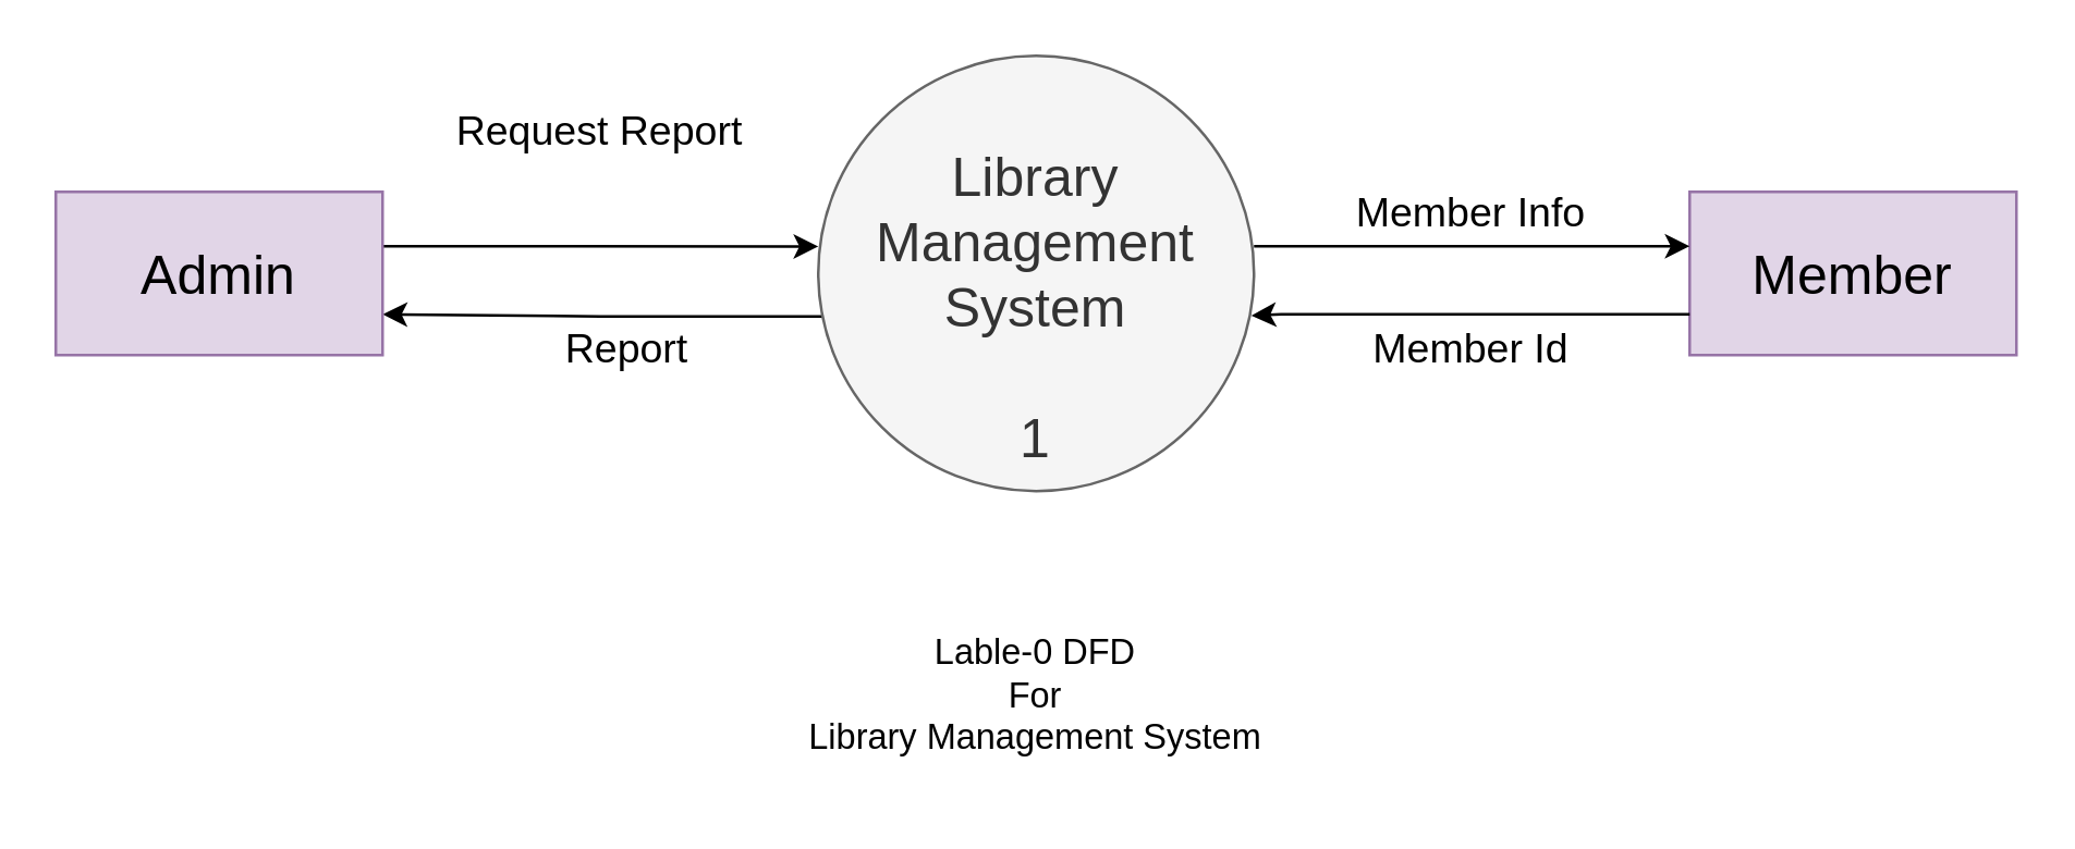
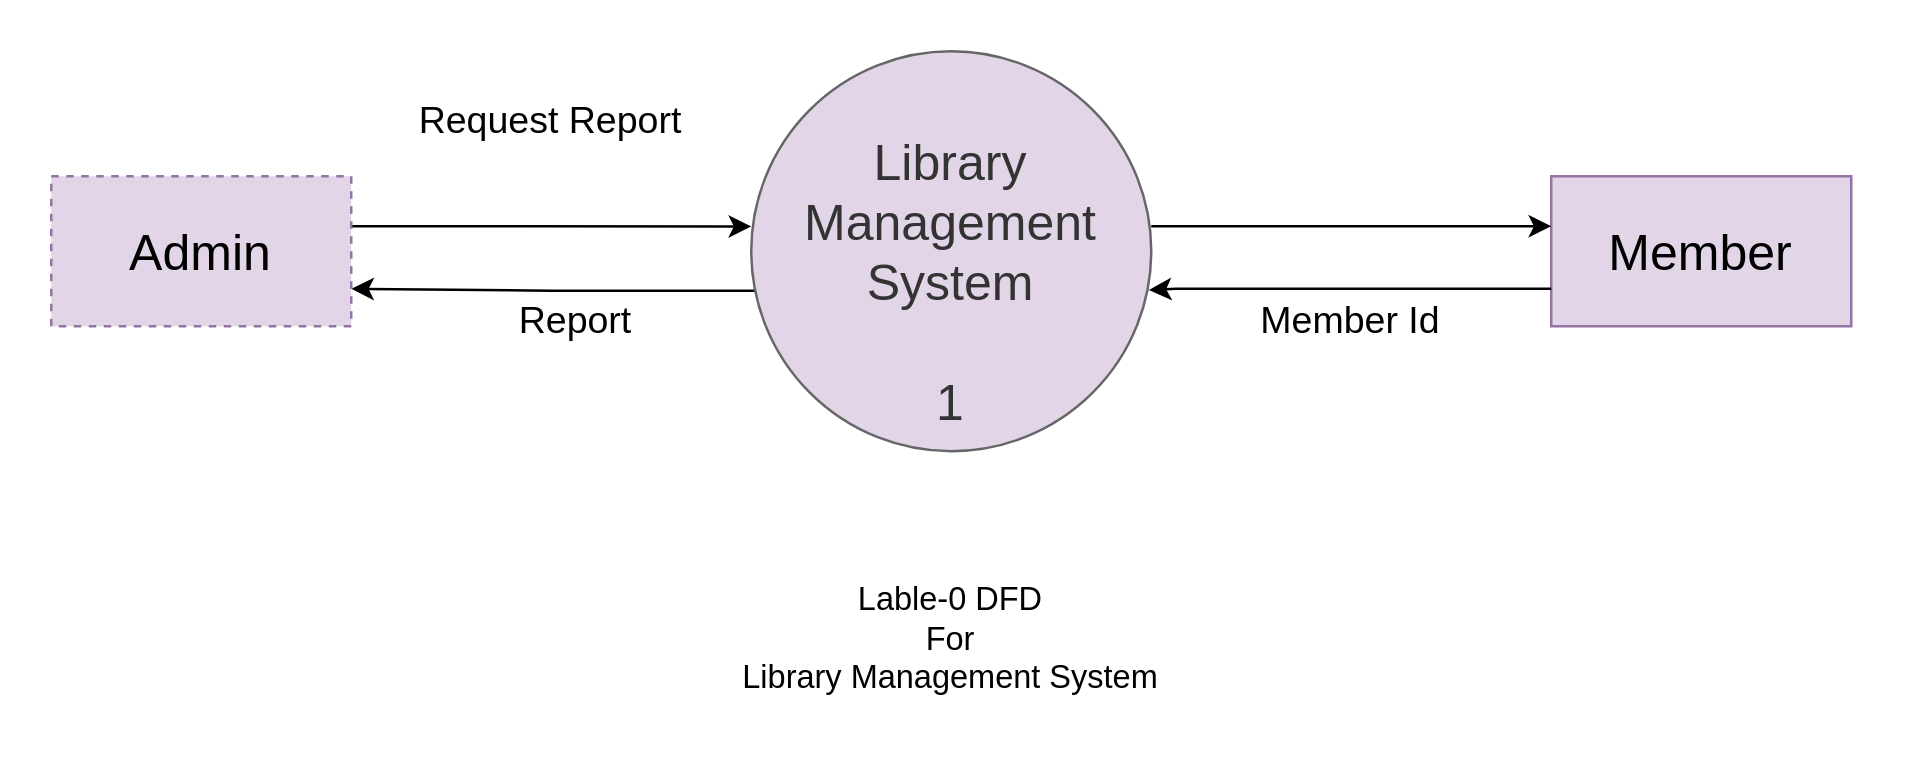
  <mxCell id="0" />
  <mxCell id="1" parent="0" />
  <mxCell id="2" style="edgeStyle=orthogonalEdgeStyle;rounded=0;orthogonalLoop=1;jettySize=auto;html=1;entryX=1;entryY=0.75;entryDx=0;entryDy=0;fontSize=20;exitX=0.013;exitY=0.599;exitDx=0;exitDy=0;exitPerimeter=0;" parent="1" source="3" target="5" edge="1"><mxGeometry relative="1" as="geometry"><mxPoint x="290" y="115" as="sourcePoint" /></mxGeometry></mxCell>
- <mxCell id="3" value="&lt;font style=&quot;font-size: 20px&quot;&gt;&lt;br&gt;Library Management System&lt;br&gt;&lt;br&gt;1&lt;br&gt;&lt;/font&gt;" style="ellipse;whiteSpace=wrap;html=1;aspect=fixed;fillColor=#f5f5f5;strokeColor=#666666;fontColor=#333333;" parent="1" vertex="1"><mxGeometry x="300" y="20" width="160" height="160" as="geometry" /></mxCell>
+ <mxCell id="3" value="&lt;font style=&quot;font-size: 20px&quot;&gt;&lt;br&gt;Library Management System&lt;br&gt;&lt;br&gt;1&lt;br&gt;&lt;/font&gt;" style="ellipse;whiteSpace=wrap;html=1;aspect=fixed;fillColor=#e1d5e7;strokeColor=#666666;fontColor=#333333;" parent="1" vertex="1"><mxGeometry x="300" y="20" width="160" height="160" as="geometry" /></mxCell>
  <mxCell id="4" style="edgeStyle=orthogonalEdgeStyle;rounded=0;orthogonalLoop=1;jettySize=auto;html=1;entryX=0;entryY=0.438;entryDx=0;entryDy=0;fontSize=20;entryPerimeter=0;" parent="1" source="5" target="3" edge="1"><mxGeometry relative="1" as="geometry"><Array as="points"><mxPoint x="210" y="90" /><mxPoint x="210" y="90" /></Array></mxGeometry></mxCell>
- <mxCell id="5" value="Admin" style="rounded=0;whiteSpace=wrap;html=1;fontSize=20;fillColor=#e1d5e7;strokeColor=#9673a6;" parent="1" vertex="1"><mxGeometry x="20" y="70" width="120" height="60" as="geometry" /></mxCell>
+ <mxCell id="5" value="Admin" style="rounded=0;whiteSpace=wrap;html=1;fontSize=20;fillColor=#e1d5e7;strokeColor=#9673a6;dashed=1;" parent="1" vertex="1"><mxGeometry x="20" y="70" width="120" height="60" as="geometry" /></mxCell>
  <mxCell id="6" value="Member" style="rounded=0;whiteSpace=wrap;html=1;fontSize=20;fillColor=#e1d5e7;strokeColor=#9673a6;" parent="1" vertex="1"><mxGeometry x="620" y="70" width="120" height="60" as="geometry" /></mxCell>
  <mxCell id="7" style="edgeStyle=orthogonalEdgeStyle;rounded=0;orthogonalLoop=1;jettySize=auto;html=1;fontSize=20;" parent="1" edge="1"><mxGeometry relative="1" as="geometry"><mxPoint x="460" y="90" as="sourcePoint" /><mxPoint x="620" y="90" as="targetPoint" /><Array as="points"><mxPoint x="460" y="90" /><mxPoint x="620" y="90" /></Array></mxGeometry></mxCell>
  <mxCell id="8" style="edgeStyle=orthogonalEdgeStyle;rounded=0;orthogonalLoop=1;jettySize=auto;html=1;entryX=0.994;entryY=0.597;entryDx=0;entryDy=0;fontSize=20;exitX=0;exitY=0.75;exitDx=0;exitDy=0;entryPerimeter=0;" parent="1" source="6" target="3" edge="1"><mxGeometry relative="1" as="geometry"><mxPoint x="312.08" y="125.84" as="sourcePoint" /><mxPoint x="150" y="125" as="targetPoint" /><Array as="points"><mxPoint x="470" y="115" /></Array></mxGeometry></mxCell>
  <mxCell id="9" value="&lt;font style=&quot;font-size: 15px&quot;&gt;Request Report&lt;/font&gt;" style="text;html=1;strokeColor=none;fillColor=none;align=center;verticalAlign=middle;whiteSpace=wrap;rounded=0;fontSize=20;" parent="1" vertex="1"><mxGeometry x="160" y="30" width="120" height="30" as="geometry" /></mxCell>
  <mxCell id="10" value="&lt;font style=&quot;font-size: 15px&quot;&gt;Report&lt;/font&gt;" style="text;html=1;strokeColor=none;fillColor=none;align=center;verticalAlign=middle;whiteSpace=wrap;rounded=0;fontSize=20;" parent="1" vertex="1"><mxGeometry x="170" y="110" width="120" height="30" as="geometry" /></mxCell>
- <mxCell id="11" value="&lt;span style=&quot;font-size: 15px&quot;&gt;Member Info&lt;/span&gt;" style="text;html=1;strokeColor=none;fillColor=none;align=center;verticalAlign=middle;whiteSpace=wrap;rounded=0;fontSize=20;" parent="1" vertex="1"><mxGeometry x="480" y="60" width="120" height="30" as="geometry" /></mxCell>
  <mxCell id="12" value="&lt;span style=&quot;font-size: 15px&quot;&gt;Member Id&lt;/span&gt;" style="text;html=1;strokeColor=none;fillColor=none;align=center;verticalAlign=middle;whiteSpace=wrap;rounded=0;fontSize=20;" parent="1" vertex="1"><mxGeometry x="480" y="110" width="120" height="30" as="geometry" /></mxCell>
  <mxCell id="13" value="&lt;span style=&quot;font-size: 13px;&quot;&gt;Lable-0 DFD&lt;/span&gt;&lt;br style=&quot;font-size: 13px;&quot;&gt;&lt;span style=&quot;font-size: 13px;&quot;&gt;For&lt;/span&gt;&lt;br style=&quot;font-size: 13px;&quot;&gt;&lt;span style=&quot;font-size: 13px;&quot;&gt;Library Management System&lt;/span&gt;" style="text;html=1;strokeColor=none;fillColor=none;align=center;verticalAlign=middle;whiteSpace=wrap;rounded=0;" parent="1" vertex="1"><mxGeometry x="235" y="220" width="290" height="70" as="geometry" /></mxCell>
